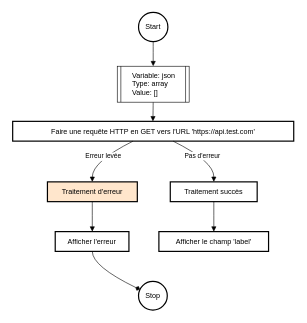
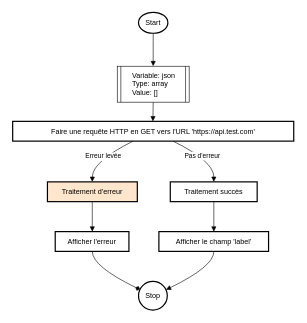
  <mxCell id="0" />
  <mxCell id="1" parent="0" />
- <mxCell id="2" value="Start" style="ellipse;aspect=fixed;strokeWidth=2;whiteSpace=wrap;rounded=0;" parent="1" vertex="1"><mxGeometry x="230" width="49" height="49" as="geometry" y="20" /></mxCell>
+ <mxCell id="2" value="Start" style="ellipse;aspect=fixed;strokeWidth=2;whiteSpace=wrap;rounded=0;" parent="1" vertex="1"><mxGeometry x="230" y="20" width="49" height="35" as="geometry" /></mxCell>
  <mxCell id="3" value="Faire une requête HTTP en GET vers l'URL 'https://api.test.com'" style="whiteSpace=wrap;strokeWidth=2;rounded=0;" parent="1" vertex="1"><mxGeometry y="202" width="469" height="33" as="geometry" x="20" /></mxCell>
  <mxCell id="4" value="Traitement d'erreur" style="whiteSpace=wrap;strokeWidth=2;rounded=0;fillColor=#ffe6cc;" parent="1" vertex="1"><mxGeometry x="78" y="303" width="150" height="33" as="geometry" /></mxCell>
  <mxCell id="5" value="Afficher l'erreur" style="whiteSpace=wrap;strokeWidth=2;rounded=0;" parent="1" vertex="1"><mxGeometry x="91" y="386" width="123" height="33" as="geometry" /></mxCell>
  <mxCell id="6" value="Stop" style="ellipse;aspect=fixed;strokeWidth=2;whiteSpace=wrap;rounded=0;" parent="1" vertex="1"><mxGeometry x="230" y="469" width="48" height="48" as="geometry" /></mxCell>
  <mxCell id="7" value="Traitement succès" style="whiteSpace=wrap;strokeWidth=2;rounded=0;" parent="1" vertex="1"><mxGeometry x="283" y="303" width="145" height="33" as="geometry" /></mxCell>
  <mxCell id="8" value="Afficher le champ 'label'" style="whiteSpace=wrap;strokeWidth=2;rounded=0;" parent="1" vertex="1"><mxGeometry x="264" y="386" width="183" height="33" as="geometry" /></mxCell>
  <mxCell id="9" value="" style="curved=1;startArrow=none;endArrow=block;exitX=0.495;exitY=0.997;entryX=0.5;entryY=0;entryDx=0;entryDy=0;rounded=0;" parent="1" source="2" target="17" edge="1"><mxGeometry relative="1" as="geometry"><Array as="points" /><mxPoint x="226.252" y="140" as="targetPoint" /></mxGeometry></mxCell>
  <mxCell id="10" value="" style="curved=1;startArrow=none;endArrow=block;exitX=0.5;exitY=1;entryX=0.499;entryY=-0.005;exitDx=0;exitDy=0;rounded=0;" parent="1" source="17" target="3" edge="1"><mxGeometry relative="1" as="geometry"><Array as="points" /><mxPoint x="226.248" y="173" as="sourcePoint" /></mxGeometry></mxCell>
  <mxCell id="11" value="Erreur levée" style="curved=1;startArrow=none;endArrow=block;exitX=0.429;exitY=0.995;entryX=0.499;entryY=-0.005;rounded=0;" parent="1" source="3" target="4" edge="1"><mxGeometry relative="1" as="geometry"><Array as="points"><mxPoint x="153" y="269" /></Array></mxGeometry></mxCell>
  <mxCell id="12" value="" style="curved=1;startArrow=none;endArrow=block;exitX=0.499;exitY=0.995;entryX=0.503;entryY=-0.005;rounded=0;" parent="1" source="4" target="5" edge="1"><mxGeometry relative="1" as="geometry"><Array as="points" /></mxGeometry></mxCell>
  <mxCell id="13" value="" style="curved=1;startArrow=none;endArrow=diamond;exitX=0.503;exitY=0.995;entryX=0.006;entryY=0.255;rounded=0;" parent="1" source="5" target="6" edge="1"><mxGeometry relative="1" as="geometry"><Array as="points"><mxPoint x="153" y="444" /></Array></mxGeometry></mxCell>
  <mxCell id="14" value="Pas d'erreur" style="curved=1;startArrow=none;endArrow=block;exitX=0.57;exitY=0.995;entryX=0.501;entryY=-0.005;rounded=0;" parent="1" source="3" target="7" edge="1"><mxGeometry relative="1" as="geometry"><Array as="points"><mxPoint x="356" y="269" /></Array></mxGeometry></mxCell>
  <mxCell id="15" value="" style="curved=1;startArrow=none;endArrow=block;exitX=0.501;exitY=0.995;entryX=0.501;entryY=-0.005;rounded=0;" parent="1" source="7" target="8" edge="1"><mxGeometry relative="1" as="geometry"><Array as="points" /></mxGeometry></mxCell>
+ <mxCell id="16" value="" style="curved=1;startArrow=none;endArrow=block;exitX=0.501;exitY=0.995;entryX=1.004;entryY=0.255;rounded=0;" parent="1" source="8" target="6" edge="1"><mxGeometry relative="1" as="geometry"><Array as="points"><mxPoint x="356" y="444" /></Array></mxGeometry></mxCell>
  <mxCell id="17" value="&lt;div style=&quot;text-align: left;&quot;&gt;&lt;span style=&quot;background-color: initial;&quot;&gt;Variable: json&lt;/span&gt;&lt;/div&gt;&lt;div style=&quot;text-align: left;&quot;&gt;&lt;span style=&quot;background-color: initial;&quot;&gt;Type: array&lt;/span&gt;&lt;/div&gt;&lt;div style=&quot;text-align: left;&quot;&gt;&lt;span style=&quot;background-color: initial;&quot;&gt;Value: []&lt;/span&gt;&lt;/div&gt;" style="shape=process;whiteSpace=wrap;html=1;backgroundOutline=1;flipV=0;flipH=0;size=0.046;rounded=0;" vertex="1" parent="1"><mxGeometry x="194.5" y="110" width="120" height="60" as="geometry" /></mxCell>
